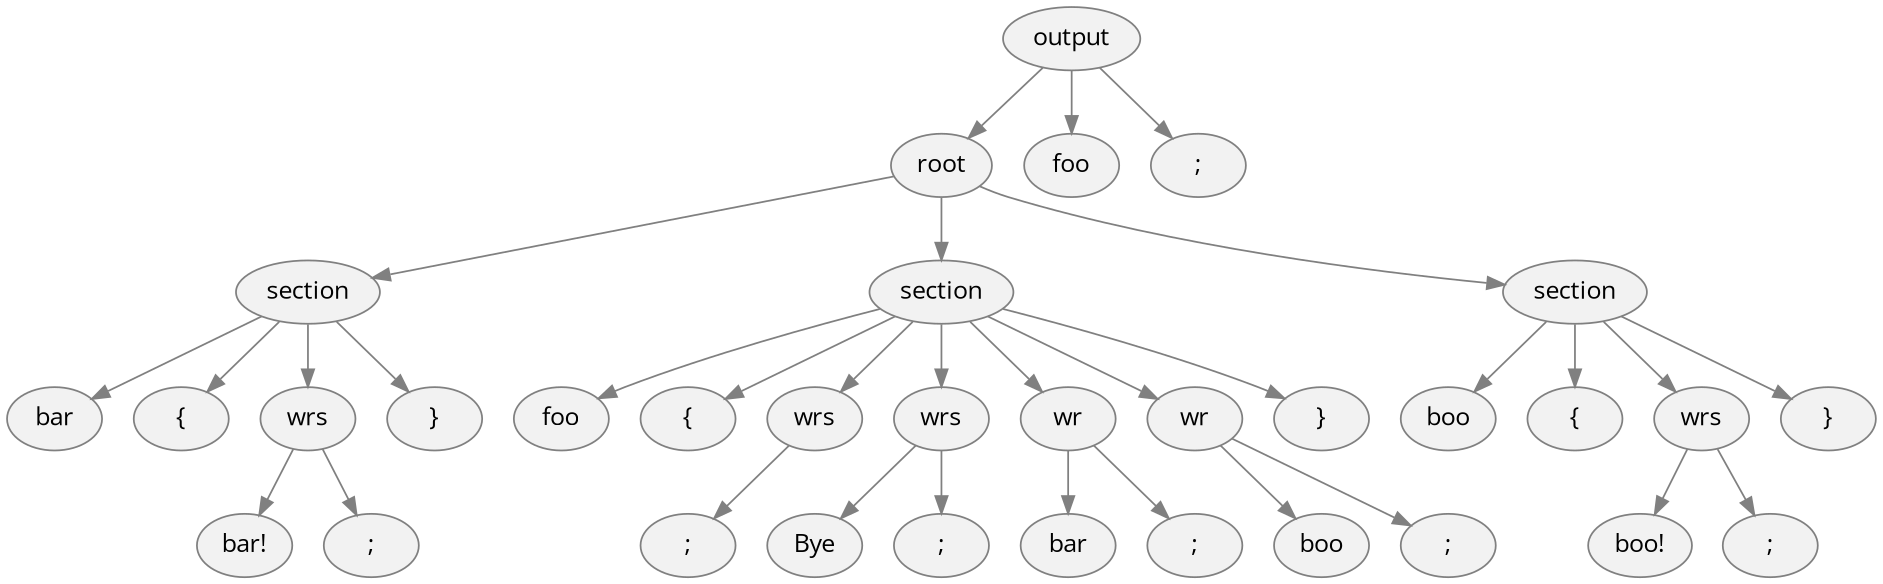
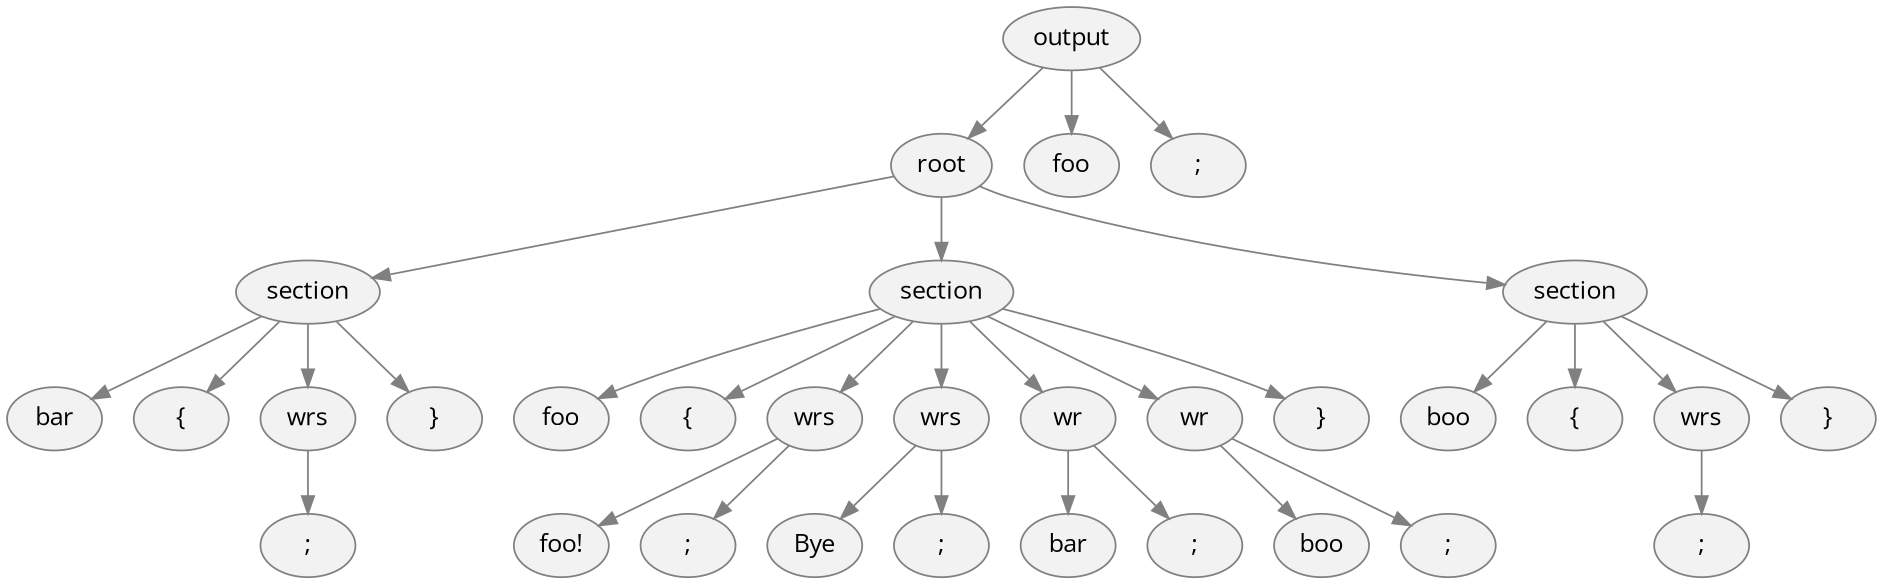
  digraph {
    fontname="Open Sans"
    node [color="#808080" fillcolor="#F2F2F2" fontname="Open Sans" style=filled]
    edge [color="#808080" fontname="Open Sans"]
    n1 [label=root]
    n2 [label=section]
    n3 [label=section]
    n4 [label=section]
    n5 [label=bar]
    n6 [label="{"]
    n7 [label=wrs]
    n8 [label="}"]
    n9 [label=foo]
    n10 [label="{"]
    n11 [label=wrs]
    n12 [label=wrs]
    n13 [label=wr]
    n14 [label=wr]
    n15 [label="}"]
    n16 [label=boo]
    n17 [label="{"]
    n18 [label=wrs]
    n19 [label="}"]
    n20 [label=output]
    n21 [label=foo]
    n22 [label=";"]
-   n23 [label="bar!\n"]
    n24 [label=";"]
+   n25 [label="foo!\n"]
    n26 [label=";"]
    n27 [label="Bye\n"]
    n28 [label=";"]
    n29 [label=bar]
    n30 [label=";"]
    n31 [label=boo]
    n32 [label=";"]
-   n33 [label="boo!\n"]
    n34 [label=";"]
    n1 -> n2
    n1 -> n3
    n1 -> n4
    n2 -> n5
    n2 -> n6
    n2 -> n7
    n2 -> n8
    n3 -> n9
    n3 -> n10
    n3 -> n11
    n3 -> n12
    n3 -> n13
    n3 -> n14
    n3 -> n15
    n4 -> n16
    n4 -> n17
    n4 -> n18
    n4 -> n19
-   n7 -> n23
    n7 -> n24
+   n11 -> n25
    n11 -> n26
    n12 -> n27
    n12 -> n28
    n13 -> n29
    n13 -> n30
    n14 -> n31
    n14 -> n32
-   n18 -> n33
    n18 -> n34
    n20 -> n1
    n20 -> n21
    n20 -> n22
  }
